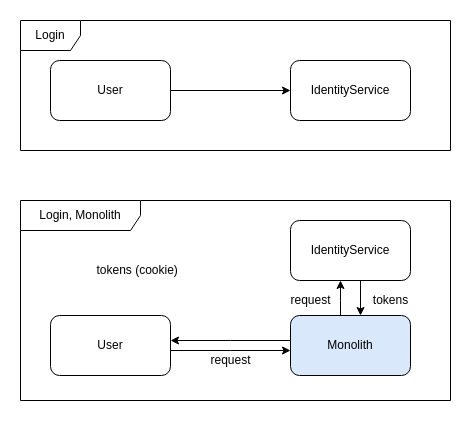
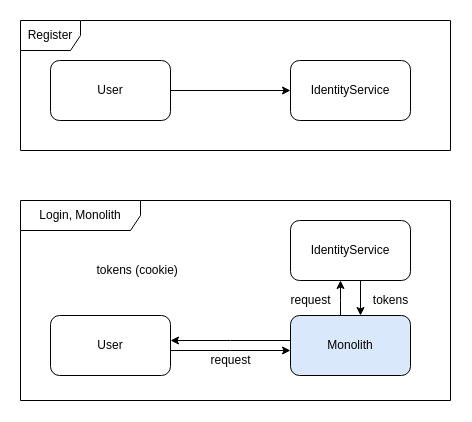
  <mxCell id="0" />
  <mxCell id="1" parent="0" />
  <mxCell id="2" style="edgeStyle=orthogonalEdgeStyle;rounded=0;orthogonalLoop=1;jettySize=auto;html=1;" edge="1" parent="1" source="3" target="4"><mxGeometry relative="1" as="geometry" /></mxCell>
  <mxCell id="3" value="User" style="rounded=1;whiteSpace=wrap;html=1;" vertex="1" parent="1"><mxGeometry x="50" y="60" width="120" height="60" as="geometry" /></mxCell>
  <mxCell id="4" value="IdentityService" style="rounded=1;whiteSpace=wrap;html=1;" vertex="1" parent="1"><mxGeometry x="290" y="60" width="120" height="60" as="geometry" /></mxCell>
- <mxCell id="5" value="Login" style="shape=umlFrame;whiteSpace=wrap;html=1;pointerEvents=0;" vertex="1" parent="1"><mxGeometry x="20" y="20" width="430" height="130" as="geometry" /></mxCell>
+ <mxCell id="5" value="Register" style="shape=umlFrame;whiteSpace=wrap;html=1;pointerEvents=0;" vertex="1" parent="1"><mxGeometry x="20" y="20" width="430" height="130" as="geometry" /></mxCell>
  <mxCell id="6" style="edgeStyle=orthogonalEdgeStyle;rounded=0;orthogonalLoop=1;jettySize=auto;html=1;" edge="1" parent="1" source="7" target="11"><mxGeometry relative="1" as="geometry"><Array as="points"><mxPoint x="230" y="350" /><mxPoint x="230" y="350" /></Array></mxGeometry></mxCell>
  <mxCell id="7" value="User" style="rounded=1;whiteSpace=wrap;html=1;" vertex="1" parent="1"><mxGeometry x="50" y="315" width="120" height="60" as="geometry" /></mxCell>
  <mxCell id="8" value="IdentityService" style="rounded=1;whiteSpace=wrap;html=1;" vertex="1" parent="1"><mxGeometry x="290" y="220" width="120" height="60" as="geometry" /></mxCell>
  <mxCell id="9" value="Login, Monolith" style="shape=umlFrame;whiteSpace=wrap;html=1;pointerEvents=0;width=120;height=30;" vertex="1" parent="1"><mxGeometry x="20" y="200" width="430" height="200" as="geometry" /></mxCell>
  <mxCell id="10" style="edgeStyle=orthogonalEdgeStyle;rounded=0;orthogonalLoop=1;jettySize=auto;html=1;" edge="1" parent="1" source="11" target="8"><mxGeometry relative="1" as="geometry"><Array as="points"><mxPoint x="340" y="300" /><mxPoint x="340" y="300" /></Array></mxGeometry></mxCell>
  <mxCell id="11" value="Monolith" style="rounded=1;whiteSpace=wrap;html=1;fillColor=#dae8fc;" vertex="1" parent="1"><mxGeometry x="290" y="315" width="120" height="60" as="geometry" /></mxCell>
  <mxCell id="12" style="edgeStyle=orthogonalEdgeStyle;rounded=0;orthogonalLoop=1;jettySize=auto;html=1;" edge="1" parent="1"><mxGeometry relative="1" as="geometry"><mxPoint x="360" y="280" as="sourcePoint" /><mxPoint x="360" y="315" as="targetPoint" /><Array as="points" /></mxGeometry></mxCell>
  <mxCell id="13" style="edgeStyle=orthogonalEdgeStyle;rounded=0;orthogonalLoop=1;jettySize=auto;html=1;" edge="1" parent="1" source="11" target="7"><mxGeometry relative="1" as="geometry"><mxPoint x="170" y="350" as="sourcePoint" /><mxPoint x="290" y="350" as="targetPoint" /><Array as="points"><mxPoint x="230" y="340" /><mxPoint x="230" y="340" /></Array></mxGeometry></mxCell>
  <mxCell id="14" value="request" style="text;html=1;align=center;verticalAlign=middle;resizable=0;points=[];autosize=1;strokeColor=none;fillColor=none;" vertex="1" parent="1"><mxGeometry x="200" y="345" width="60" height="30" as="geometry" /></mxCell>
  <mxCell id="15" value="request" style="text;html=1;align=center;verticalAlign=middle;resizable=0;points=[];autosize=1;strokeColor=none;fillColor=none;" vertex="1" parent="1"><mxGeometry x="280" y="285" width="60" height="30" as="geometry" /></mxCell>
  <mxCell id="16" value="tokens" style="text;html=1;align=center;verticalAlign=middle;resizable=0;points=[];autosize=1;strokeColor=none;fillColor=none;" vertex="1" parent="1"><mxGeometry x="360" y="285" width="60" height="30" as="geometry" /></mxCell>
  <mxCell id="17" value="&amp;nbsp;tokens (cookie)" style="text;html=1;align=center;verticalAlign=middle;resizable=0;points=[];autosize=1;strokeColor=none;fillColor=none;" vertex="1" parent="1"><mxGeometry x="80" y="255" width="110" height="30" as="geometry" /></mxCell>
